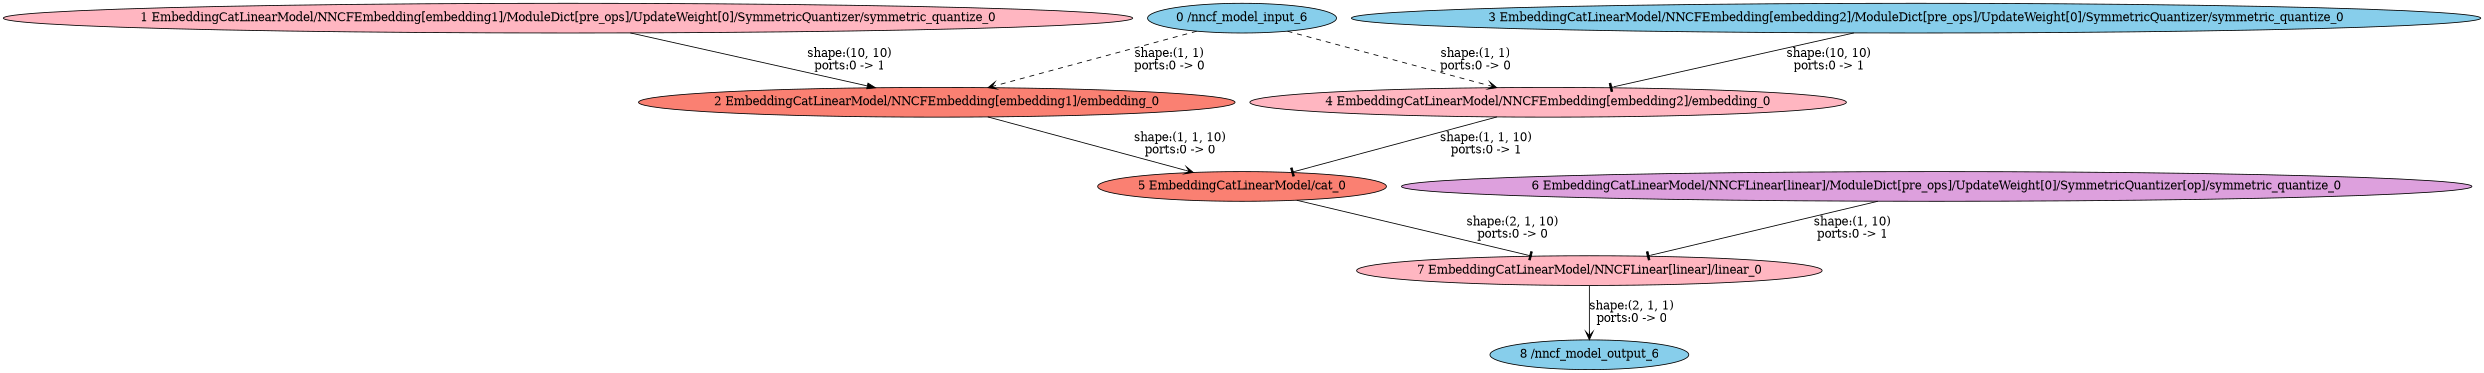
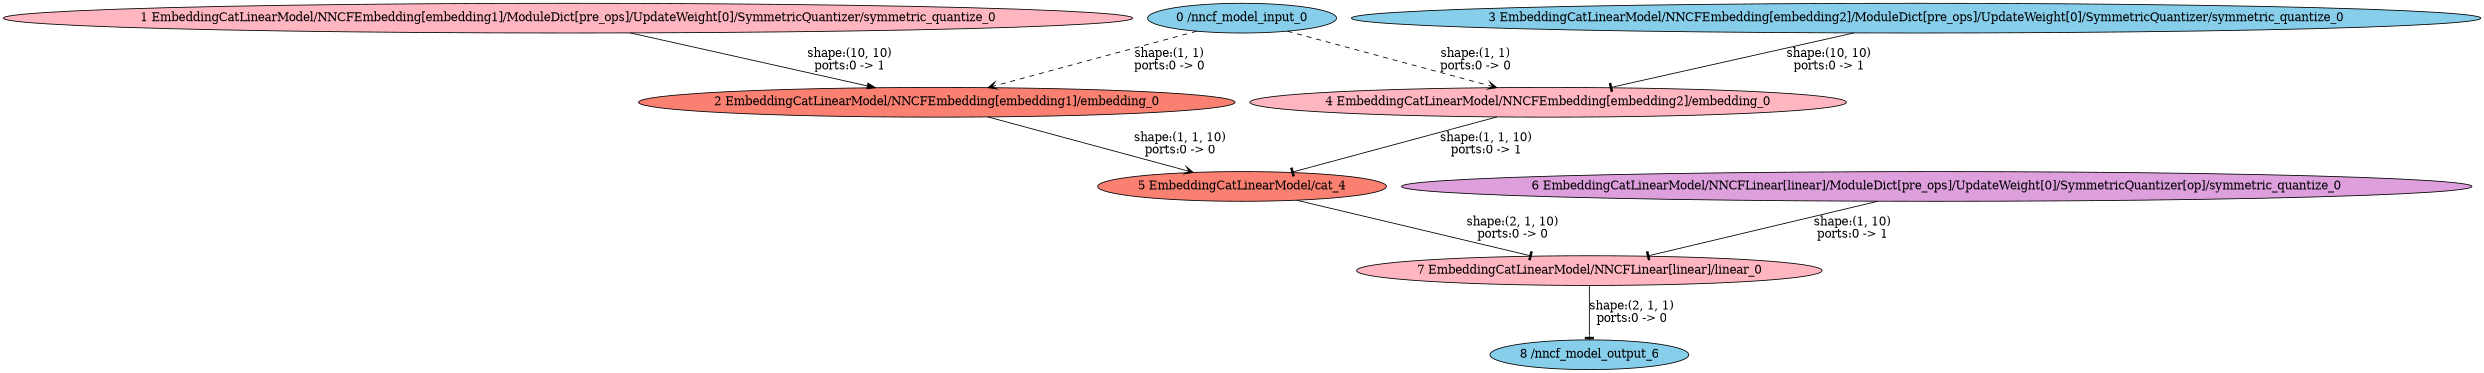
  strict digraph {
    node [fillcolor=skyblue style=filled type=symmetric_quantize]
    edge [arrowhead=tee style=solid]
-   "0 /nncf_model_input_0" [type=nncf_model_input label="0 /nncf_model_input_6"]
+   "0 /nncf_model_input_0" [type=nncf_model_input]
    "2 EmbeddingCatLinearModel/NNCFEmbedding[embedding1]/embedding_0" [fillcolor=salmon type=embedding]
    "4 EmbeddingCatLinearModel/NNCFEmbedding[embedding2]/embedding_0" [fillcolor=lightpink type=embedding]
-   "5 EmbeddingCatLinearModel/cat_0" [fillcolor=salmon type=cat]
+   "5 EmbeddingCatLinearModel/cat_0" [fillcolor=salmon type=cat label="5 EmbeddingCatLinearModel/cat_4"]
    "1 EmbeddingCatLinearModel/NNCFEmbedding[embedding1]/ModuleDict[pre_ops]/UpdateWeight[0]/SymmetricQuantizer/symmetric_quantize_0" [fillcolor=lightpink]
    "7 EmbeddingCatLinearModel/NNCFLinear[linear]/linear_0" [fillcolor=lightpink type=linear]
    "3 EmbeddingCatLinearModel/NNCFEmbedding[embedding2]/ModuleDict[pre_ops]/UpdateWeight[0]/SymmetricQuantizer/symmetric_quantize_0"
    n8 [label="8 /nncf_model_output_6" type=nncf_model_output]
    "6 EmbeddingCatLinearModel/NNCFLinear[linear]/ModuleDict[pre_ops]/UpdateWeight[0]/SymmetricQuantizer[op]/symmetric_quantize_0" [fillcolor=plum]
    "0 /nncf_model_input_0" -> "2 EmbeddingCatLinearModel/NNCFEmbedding[embedding1]/embedding_0" [arrowhead=vee label="shape:(1, 1)\nports:0 -> 0" style=dashed]
    "0 /nncf_model_input_0" -> "4 EmbeddingCatLinearModel/NNCFEmbedding[embedding2]/embedding_0" [arrowhead=vee label="shape:(1, 1)\nports:0 -> 0" style=dashed]
    "2 EmbeddingCatLinearModel/NNCFEmbedding[embedding1]/embedding_0" -> "5 EmbeddingCatLinearModel/cat_0" [arrowhead=vee label="shape:(1, 1, 10)\nports:0 -> 0"]
    "4 EmbeddingCatLinearModel/NNCFEmbedding[embedding2]/embedding_0" -> "5 EmbeddingCatLinearModel/cat_0" [label="shape:(1, 1, 10)\nports:0 -> 1"]
    "5 EmbeddingCatLinearModel/cat_0" -> "7 EmbeddingCatLinearModel/NNCFLinear[linear]/linear_0" [label="shape:(2, 1, 10)\nports:0 -> 0"]
    "1 EmbeddingCatLinearModel/NNCFEmbedding[embedding1]/ModuleDict[pre_ops]/UpdateWeight[0]/SymmetricQuantizer/symmetric_quantize_0" -> "2 EmbeddingCatLinearModel/NNCFEmbedding[embedding1]/embedding_0" [arrowhead=normal label="shape:(10, 10)\nports:0 -> 1"]
-   "7 EmbeddingCatLinearModel/NNCFLinear[linear]/linear_0" -> n8 [arrowhead=vee label="shape:(2, 1, 1)\nports:0 -> 0"]
+   "7 EmbeddingCatLinearModel/NNCFLinear[linear]/linear_0" -> n8 [label="shape:(2, 1, 1)\nports:0 -> 0"]
    "3 EmbeddingCatLinearModel/NNCFEmbedding[embedding2]/ModuleDict[pre_ops]/UpdateWeight[0]/SymmetricQuantizer/symmetric_quantize_0" -> "4 EmbeddingCatLinearModel/NNCFEmbedding[embedding2]/embedding_0" [label="shape:(10, 10)\nports:0 -> 1"]
    "6 EmbeddingCatLinearModel/NNCFLinear[linear]/ModuleDict[pre_ops]/UpdateWeight[0]/SymmetricQuantizer[op]/symmetric_quantize_0" -> "7 EmbeddingCatLinearModel/NNCFLinear[linear]/linear_0" [label="shape:(1, 10)\nports:0 -> 1"]
  }
